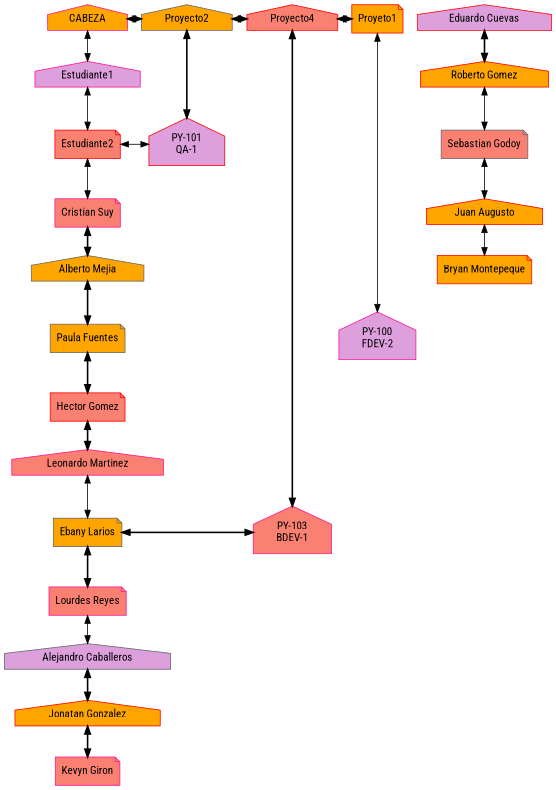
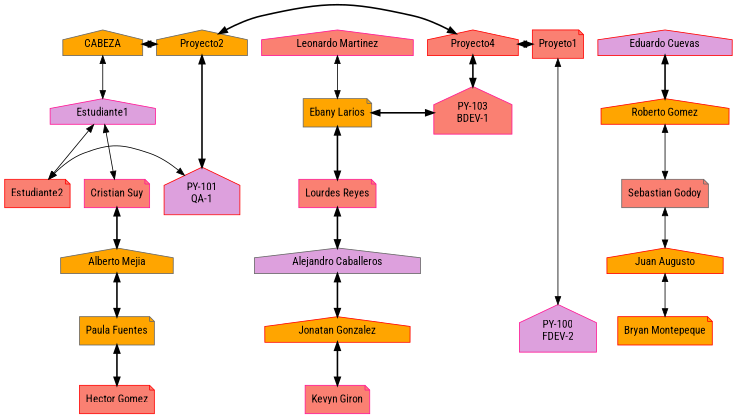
  digraph {
    fontname="Roboto Condensed"
    rankdir=UD
    node [color=red fillcolor=salmon fontname="Roboto Condensed" group=0 shape=house style=filled]
    edge [dir=both fontname="Roboto Condensed" style=bold]
-   n1 [color=deeppink fillcolor=orange label="CABEZA\n"]
+   n1 [color=gray40 fillcolor=orange label="CABEZA\n"]
    n2 [color=gray40 fillcolor=orange group=1 label=Proyecto2]
    n3 [group=2 label=Proyecto4]
-   n4 [fillcolor=orange group=3 label=Proyeto1 shape=note]
+   n4 [group=3 label=Proyeto1 shape=note]
    n5 [color=deeppink fillcolor=plum label=Estudiante1]
    n6 [label=Estudiante2 shape=note]
    n7 [fillcolor=plum group=1 label="PY-101\nQA-1"]
    n8 [color=deeppink label="Cristian Suy" shape=note]
    n9 [color=gray40 fillcolor=orange label="Alberto Mejia"]
    n10 [color=gray40 fillcolor=orange label="Paula Fuentes" shape=note]
    n11 [color=deeppink fillcolor=plum group=3 label="PY-100\nFDEV-2"]
    n12 [label="Hector Gomez" shape=note]
    n13 [color=deeppink label="Leonardo Martinez"]
    n14 [color=gray40 fillcolor=orange label="Ebany Larios" shape=note]
    n15 [color=deeppink group=2 label="PY-103\nBDEV-1"]
    n16 [color=deeppink label="Lourdes Reyes" shape=note]
    n17 [color=gray40 fillcolor=plum label="Alejandro Caballeros"]
    n18 [fillcolor=orange label="Jonatan Gonzalez"]
    n19 [color=deeppink label="Kevyn Giron" shape=note]
    n20 [fillcolor=plum label="Eduardo Cuevas"]
    n21 [fillcolor=orange label="Roberto Gomez"]
    n22 [color=gray40 label="Sebastian Godoy" shape=note]
    n23 [fillcolor=orange label="Juan Augusto"]
    n24 [fillcolor=orange label="Bryan Montepeque" shape=note]
    subgraph sub_1 {
      rank=same
      n1
      n2
      n3
      n4
    }
    subgraph sub_2 {
      rank=same
      n5
    }
    subgraph sub_3 {
      rank=same
      n6
      n7
    }
    subgraph sub_4 {
      rank=same
      n8
    }
    subgraph sub_5 {
      rank=same
      n9
    }
    subgraph sub_6 {
      rank=same
      n10
      n11
    }
    subgraph sub_7 {
      rank=same
      n12
    }
    subgraph sub_8 {
      rank=same
      n13
    }
    subgraph sub_9 {
      rank=same
      n14
      n15
    }
    subgraph sub_10 {
      rank=same
      n16
    }
    subgraph sub_11 {
      rank=same
      n17
    }
    subgraph sub_12 {
      rank=same
      n18
    }
    subgraph sub_13 {
      rank=same
      n19
    }
    subgraph sub_14 {
      rank=same
      n20
    }
    subgraph sub_15 {
      rank=same
      n21
    }
    subgraph sub_16 {
      rank=same
      n22
    }
    subgraph sub_17 {
      rank=same
      n23
    }
    subgraph sub_18 {
      rank=same
      n24
    }
    n1 -> n2
    n1 -> n5 [style=solid]
    n2 -> n3
    n2 -> n7
    n3 -> n4
    n3 -> n15
    n4 -> n11 [style=solid]
    n5 -> n6 [style=solid]
    n6 -> n7 [style=solid]
-   n6 -> n8 [style=solid]
+   n5 -> n8 [style=solid]
    n8 -> n9
    n9 -> n10
    n10 -> n12
-   n12 -> n13
    n13 -> n14 [style=solid]
    n14 -> n15
    n14 -> n16
-   n16 -> n17 [style=solid]
+   n16 -> n17
    n17 -> n18
    n18 -> n19
    n20 -> n21
    n21 -> n22 [style=solid]
    n22 -> n23 [style=solid]
    n23 -> n24 [style=solid]
  }
